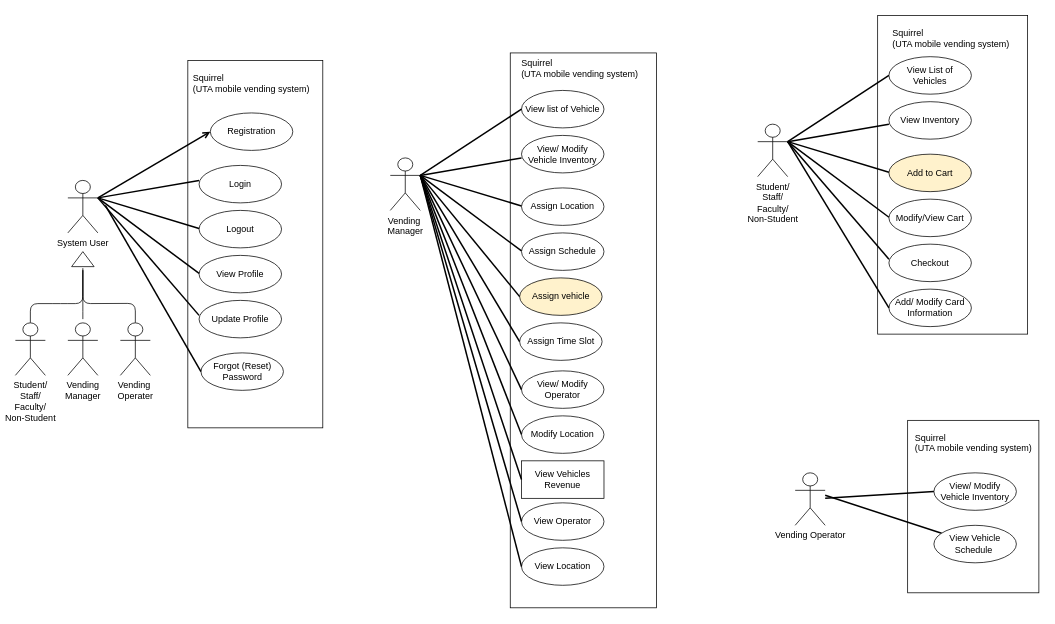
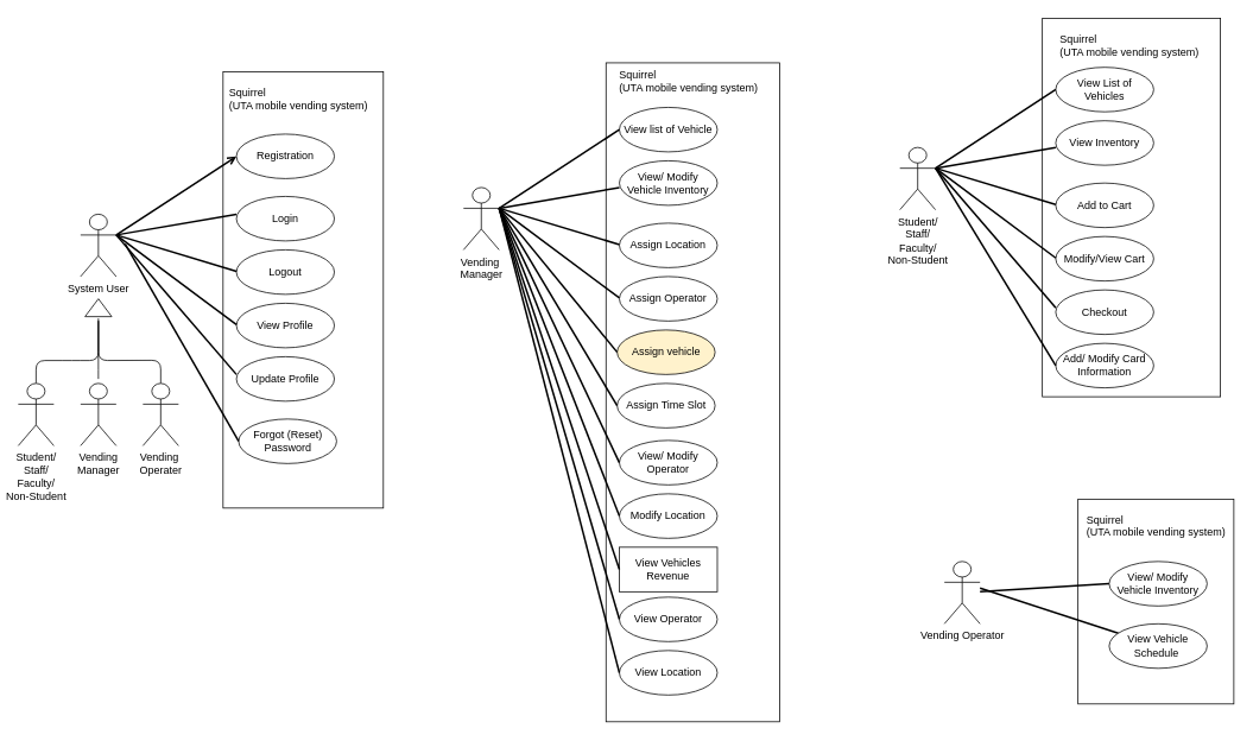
  <mxCell id="0" />
  <mxCell id="1" parent="0" />
  <mxCell id="2" value="" style="html=1;" parent="1" vertex="1"><mxGeometry x="250" y="80" width="180" height="490" as="geometry" /></mxCell>
- <mxCell id="3" value="Registration" style="ellipse;whiteSpace=wrap;html=1;" parent="1" vertex="1"><mxGeometry x="280" y="150" width="110" height="50" as="geometry" /></mxCell>
+ <mxCell id="3" value="Registration" style="ellipse;whiteSpace=wrap;html=1;" parent="1" vertex="1"><mxGeometry x="265" y="150" width="110" height="50" as="geometry" /></mxCell>
  <mxCell id="4" value="Update Profile" style="ellipse;whiteSpace=wrap;html=1;" parent="1" vertex="1"><mxGeometry x="265" y="400" width="110" height="50" as="geometry" /></mxCell>
  <mxCell id="5" value="Login" style="ellipse;whiteSpace=wrap;html=1;" parent="1" vertex="1"><mxGeometry x="265" y="220" width="110" height="50" as="geometry" /></mxCell>
  <mxCell id="6" value="Logout" style="ellipse;whiteSpace=wrap;html=1;" parent="1" vertex="1"><mxGeometry x="265" y="280" width="110" height="50" as="geometry" /></mxCell>
  <mxCell id="7" value="View Profile" style="ellipse;whiteSpace=wrap;html=1;" parent="1" vertex="1"><mxGeometry x="265" y="340" width="110" height="50" as="geometry" /></mxCell>
  <mxCell id="8" value="System User" style="shape=umlActor;verticalLabelPosition=bottom;labelBackgroundColor=#ffffff;verticalAlign=top;html=1;" parent="1" vertex="1"><mxGeometry x="90" y="240" width="40" height="70" as="geometry" /></mxCell>
  <mxCell id="9" value="" style="endArrow=open;html=1;strokeWidth=2;exitX=1;exitY=0.333;exitDx=0;exitDy=0;exitPerimeter=0;entryX=0;entryY=0.5;entryDx=0;entryDy=0;" parent="1" source="8" target="3" edge="1"><mxGeometry width="50" height="50" relative="1" as="geometry"><mxPoint x="150" y="320" as="sourcePoint" /><mxPoint x="260" y="177" as="targetPoint" /></mxGeometry></mxCell>
  <mxCell id="10" value="" style="endArrow=none;html=1;strokeWidth=2;entryX=-0.017;entryY=0.117;entryDx=0;entryDy=0;entryPerimeter=0;exitX=1;exitY=0.333;exitDx=0;exitDy=0;exitPerimeter=0;" parent="1" source="8" edge="1"><mxGeometry width="50" height="50" relative="1" as="geometry"><mxPoint x="147.38" y="325.893" as="sourcePoint" /><mxPoint x="265" y="240" as="targetPoint" /></mxGeometry></mxCell>
  <mxCell id="11" value="" style="endArrow=none;html=1;strokeWidth=2;entryX=-0.017;entryY=0.117;entryDx=0;entryDy=0;entryPerimeter=0;exitX=1;exitY=0.333;exitDx=0;exitDy=0;exitPerimeter=0;" parent="1" source="8" edge="1"><mxGeometry width="50" height="50" relative="1" as="geometry"><mxPoint x="130" y="270" as="sourcePoint" /><mxPoint x="265" y="304.11" as="targetPoint" /></mxGeometry></mxCell>
  <mxCell id="12" value="" style="endArrow=none;html=1;strokeWidth=2;entryX=-0.017;entryY=0.117;entryDx=0;entryDy=0;entryPerimeter=0;exitX=1;exitY=0.333;exitDx=0;exitDy=0;exitPerimeter=0;" parent="1" source="8" edge="1"><mxGeometry width="50" height="50" relative="1" as="geometry"><mxPoint x="147.38" y="450.003" as="sourcePoint" /><mxPoint x="265" y="364.11" as="targetPoint" /></mxGeometry></mxCell>
  <mxCell id="13" value="" style="endArrow=none;html=1;strokeWidth=2;entryX=-0.017;entryY=0.117;entryDx=0;entryDy=0;entryPerimeter=0;exitX=1;exitY=0.333;exitDx=0;exitDy=0;exitPerimeter=0;" parent="1" source="8" edge="1"><mxGeometry width="50" height="50" relative="1" as="geometry"><mxPoint x="140" y="260" as="sourcePoint" /><mxPoint x="265" y="420" as="targetPoint" /></mxGeometry></mxCell>
  <mxCell id="14" value="" style="triangle;whiteSpace=wrap;html=1;rotation=-90;" parent="1" vertex="1"><mxGeometry x="100" y="330" width="20" height="30" as="geometry" /></mxCell>
  <mxCell id="15" value="" style="endArrow=none;html=1;entryX=0;entryY=0.5;entryDx=0;entryDy=0;" parent="1" edge="1"><mxGeometry width="50" height="50" relative="1" as="geometry"><mxPoint x="40" y="430" as="sourcePoint" /><mxPoint x="110" y="359.29" as="targetPoint" /><Array as="points"><mxPoint x="40" y="404.29" /><mxPoint x="80" y="404.29" /><mxPoint x="110" y="404.29" /></Array></mxGeometry></mxCell>
  <mxCell id="16" value="" style="endArrow=none;html=1;" parent="1" edge="1"><mxGeometry width="50" height="50" relative="1" as="geometry"><mxPoint x="110" y="425" as="sourcePoint" /><mxPoint x="110" y="360" as="targetPoint" /><Array as="points"><mxPoint x="110" y="405" /></Array></mxGeometry></mxCell>
  <mxCell id="17" value="" style="endArrow=none;html=1;" parent="1" edge="1"><mxGeometry width="50" height="50" relative="1" as="geometry"><mxPoint x="180" y="430" as="sourcePoint" /><mxPoint x="110" y="357" as="targetPoint" /><Array as="points"><mxPoint x="180" y="404" /><mxPoint x="110" y="404.29" /></Array></mxGeometry></mxCell>
  <mxCell id="18" value="Vending&amp;nbsp;&lt;br&gt;Operater" style="shape=umlActor;verticalLabelPosition=bottom;labelBackgroundColor=#ffffff;verticalAlign=top;html=1;" parent="1" vertex="1"><mxGeometry x="160" y="430" width="40" height="70" as="geometry" /></mxCell>
  <mxCell id="19" value="Vending&lt;br&gt;Manager" style="shape=umlActor;verticalLabelPosition=bottom;labelBackgroundColor=#ffffff;verticalAlign=top;html=1;" parent="1" vertex="1"><mxGeometry x="90" y="430" width="40" height="70" as="geometry" /></mxCell>
  <mxCell id="20" value="Student/&lt;br&gt;Staff/&lt;br&gt;Faculty/&lt;br&gt;Non-Student" style="shape=umlActor;verticalLabelPosition=bottom;labelBackgroundColor=#ffffff;verticalAlign=top;html=1;" parent="1" vertex="1"><mxGeometry x="20" y="430" width="40" height="70" as="geometry" /></mxCell>
  <mxCell id="21" value="" style="html=1;" parent="1" vertex="1"><mxGeometry x="680" y="70" width="195" height="740" as="geometry" /></mxCell>
  <mxCell id="22" value="View list of Vehicle" style="ellipse;whiteSpace=wrap;html=1;" parent="1" vertex="1"><mxGeometry x="695" y="120" width="110" height="50" as="geometry" /></mxCell>
  <mxCell id="23" value="View/ Modify Operator" style="ellipse;whiteSpace=wrap;html=1;" parent="1" vertex="1"><mxGeometry x="695" y="494" width="110" height="50" as="geometry" /></mxCell>
  <mxCell id="24" value="Assign Location" style="ellipse;whiteSpace=wrap;html=1;" parent="1" vertex="1"><mxGeometry x="695" y="250" width="110" height="50" as="geometry" /></mxCell>
- <mxCell id="25" value="Assign Schedule" style="ellipse;whiteSpace=wrap;html=1;" parent="1" vertex="1"><mxGeometry x="695" y="310" width="110" height="50" as="geometry" /></mxCell>
+ <mxCell id="25" value="Assign Operator" style="ellipse;whiteSpace=wrap;html=1;" parent="1" vertex="1"><mxGeometry x="695" y="310" width="110" height="50" as="geometry" /></mxCell>
  <mxCell id="26" value="Vending&amp;nbsp;&lt;br&gt;Manager" style="shape=umlActor;verticalLabelPosition=bottom;labelBackgroundColor=#ffffff;verticalAlign=top;html=1;" parent="1" vertex="1"><mxGeometry x="520" y="210" width="40" height="70" as="geometry" /></mxCell>
  <mxCell id="27" value="" style="endArrow=none;html=1;strokeWidth=2;exitX=1;exitY=0.333;exitDx=0;exitDy=0;exitPerimeter=0;entryX=0;entryY=0.5;entryDx=0;entryDy=0;" parent="1" source="26" target="22" edge="1"><mxGeometry width="50" height="50" relative="1" as="geometry"><mxPoint x="580" y="290" as="sourcePoint" /><mxPoint x="690" y="147" as="targetPoint" /></mxGeometry></mxCell>
  <mxCell id="28" value="" style="endArrow=none;html=1;strokeWidth=2;entryX=-0.017;entryY=0.117;entryDx=0;entryDy=0;entryPerimeter=0;exitX=1;exitY=0.333;exitDx=0;exitDy=0;exitPerimeter=0;" parent="1" source="26" edge="1"><mxGeometry width="50" height="50" relative="1" as="geometry"><mxPoint x="577.38" y="295.893" as="sourcePoint" /><mxPoint x="695" y="210" as="targetPoint" /></mxGeometry></mxCell>
  <mxCell id="29" value="" style="endArrow=none;html=1;strokeWidth=2;entryX=-0.017;entryY=0.117;entryDx=0;entryDy=0;entryPerimeter=0;exitX=1;exitY=0.333;exitDx=0;exitDy=0;exitPerimeter=0;" parent="1" source="26" edge="1"><mxGeometry width="50" height="50" relative="1" as="geometry"><mxPoint x="560" y="240" as="sourcePoint" /><mxPoint x="695" y="274.11" as="targetPoint" /></mxGeometry></mxCell>
  <mxCell id="30" value="" style="endArrow=none;html=1;strokeWidth=2;entryX=-0.017;entryY=0.117;entryDx=0;entryDy=0;entryPerimeter=0;exitX=1;exitY=0.333;exitDx=0;exitDy=0;exitPerimeter=0;" parent="1" source="26" edge="1"><mxGeometry width="50" height="50" relative="1" as="geometry"><mxPoint x="577.38" y="420.003" as="sourcePoint" /><mxPoint x="695" y="334.11" as="targetPoint" /></mxGeometry></mxCell>
  <mxCell id="31" value="" style="endArrow=none;html=1;strokeWidth=2;entryX=0;entryY=0.5;entryDx=0;entryDy=0;exitX=1;exitY=0.333;exitDx=0;exitDy=0;exitPerimeter=0;" parent="1" source="26" edge="1" target="23"><mxGeometry width="50" height="50" relative="1" as="geometry"><mxPoint x="570" y="230" as="sourcePoint" /><mxPoint x="695" y="390" as="targetPoint" /></mxGeometry></mxCell>
  <mxCell id="32" value="Modify Location" style="ellipse;whiteSpace=wrap;html=1;" parent="1" vertex="1"><mxGeometry x="695" y="554" width="110" height="50" as="geometry" /></mxCell>
  <mxCell id="33" value="View/ Modify Vehicle Inventory" style="ellipse;whiteSpace=wrap;html=1;" parent="1" vertex="1"><mxGeometry x="695" y="180" width="110" height="50" as="geometry" /></mxCell>
  <mxCell id="34" value="" style="endArrow=none;html=1;strokeWidth=2;entryX=0;entryY=0.5;entryDx=0;entryDy=0;exitX=1;exitY=0.333;exitDx=0;exitDy=0;exitPerimeter=0;" parent="1" source="26" target="32" edge="1"><mxGeometry width="50" height="50" relative="1" as="geometry"><mxPoint x="545" y="300.003" as="sourcePoint" /><mxPoint x="680" y="456.67" as="targetPoint" /></mxGeometry></mxCell>
  <mxCell id="35" value="" style="html=1;" parent="1" vertex="1"><mxGeometry x="1170" y="20" width="200" height="425" as="geometry" /></mxCell>
  <mxCell id="36" value="View List of Vehicles" style="ellipse;whiteSpace=wrap;html=1;" parent="1" vertex="1"><mxGeometry x="1185" y="75" width="110" height="50" as="geometry" /></mxCell>
  <mxCell id="37" value="Checkout" style="ellipse;whiteSpace=wrap;html=1;" parent="1" vertex="1"><mxGeometry x="1185" y="325" width="110" height="50" as="geometry" /></mxCell>
- <mxCell id="38" value="Add to Cart" style="ellipse;whiteSpace=wrap;html=1;fillColor=#fff2cc;" parent="1" vertex="1"><mxGeometry x="1185" y="205" width="110" height="50" as="geometry" /></mxCell>
+ <mxCell id="38" value="Add to Cart" style="ellipse;whiteSpace=wrap;html=1;" parent="1" vertex="1"><mxGeometry x="1185" y="205" width="110" height="50" as="geometry" /></mxCell>
  <mxCell id="39" value="Modify/View Cart" style="ellipse;whiteSpace=wrap;html=1;" parent="1" vertex="1"><mxGeometry x="1185" y="265" width="110" height="50" as="geometry" /></mxCell>
  <mxCell id="40" value="Student/&lt;br&gt;Staff/&lt;br&gt;Faculty/&lt;br&gt;Non-Student" style="shape=umlActor;verticalLabelPosition=bottom;labelBackgroundColor=#ffffff;verticalAlign=top;html=1;" parent="1" vertex="1"><mxGeometry x="1010" y="165" width="40" height="70" as="geometry" /></mxCell>
  <mxCell id="41" value="" style="endArrow=none;html=1;strokeWidth=2;exitX=1;exitY=0.333;exitDx=0;exitDy=0;exitPerimeter=0;entryX=0;entryY=0.5;entryDx=0;entryDy=0;" parent="1" source="40" target="36" edge="1"><mxGeometry width="50" height="50" relative="1" as="geometry"><mxPoint x="1070" y="245" as="sourcePoint" /><mxPoint x="1180" y="102" as="targetPoint" /></mxGeometry></mxCell>
  <mxCell id="42" value="" style="endArrow=none;html=1;strokeWidth=2;entryX=-0.017;entryY=0.117;entryDx=0;entryDy=0;entryPerimeter=0;exitX=1;exitY=0.333;exitDx=0;exitDy=0;exitPerimeter=0;" parent="1" source="40" edge="1"><mxGeometry width="50" height="50" relative="1" as="geometry"><mxPoint x="1067.38" y="250.893" as="sourcePoint" /><mxPoint x="1185" y="165" as="targetPoint" /></mxGeometry></mxCell>
  <mxCell id="43" value="" style="endArrow=none;html=1;strokeWidth=2;entryX=-0.017;entryY=0.117;entryDx=0;entryDy=0;entryPerimeter=0;exitX=1;exitY=0.333;exitDx=0;exitDy=0;exitPerimeter=0;" parent="1" source="40" edge="1"><mxGeometry width="50" height="50" relative="1" as="geometry"><mxPoint x="1050" y="195" as="sourcePoint" /><mxPoint x="1185" y="229.11" as="targetPoint" /></mxGeometry></mxCell>
  <mxCell id="44" value="" style="endArrow=none;html=1;strokeWidth=2;entryX=-0.017;entryY=0.117;entryDx=0;entryDy=0;entryPerimeter=0;exitX=1;exitY=0.333;exitDx=0;exitDy=0;exitPerimeter=0;" parent="1" source="40" edge="1"><mxGeometry width="50" height="50" relative="1" as="geometry"><mxPoint x="1067.38" y="375.003" as="sourcePoint" /><mxPoint x="1185" y="289.11" as="targetPoint" /></mxGeometry></mxCell>
  <mxCell id="45" value="" style="endArrow=none;html=1;strokeWidth=2;entryX=-0.017;entryY=0.117;entryDx=0;entryDy=0;entryPerimeter=0;exitX=1;exitY=0.333;exitDx=0;exitDy=0;exitPerimeter=0;" parent="1" source="40" edge="1"><mxGeometry width="50" height="50" relative="1" as="geometry"><mxPoint x="1060" y="185" as="sourcePoint" /><mxPoint x="1185" y="345" as="targetPoint" /></mxGeometry></mxCell>
  <mxCell id="46" value="Add/ Modify Card Information" style="ellipse;whiteSpace=wrap;html=1;" parent="1" vertex="1"><mxGeometry x="1185" y="385" width="110" height="50" as="geometry" /></mxCell>
  <mxCell id="47" value="View Inventory" style="ellipse;whiteSpace=wrap;html=1;" parent="1" vertex="1"><mxGeometry x="1185" y="135" width="110" height="50" as="geometry" /></mxCell>
  <mxCell id="48" value="" style="endArrow=none;html=1;strokeWidth=2;entryX=0;entryY=0.5;entryDx=0;entryDy=0;exitX=1;exitY=0.333;exitDx=0;exitDy=0;exitPerimeter=0;" parent="1" source="40" target="46" edge="1"><mxGeometry width="50" height="50" relative="1" as="geometry"><mxPoint x="1035" y="255.003" as="sourcePoint" /><mxPoint x="1170" y="411.67" as="targetPoint" /></mxGeometry></mxCell>
  <mxCell id="49" value="" style="html=1;" parent="1" vertex="1"><mxGeometry x="1210" y="560" width="175" height="230" as="geometry" /></mxCell>
  <mxCell id="50" value="" style="rounded=0;orthogonalLoop=1;jettySize=auto;html=1;endArrow=none;endFill=0;strokeWidth=2;" edge="1" parent="1" source="51"><mxGeometry relative="1" as="geometry"><mxPoint x="1100" y="660" as="targetPoint" /></mxGeometry></mxCell>
  <mxCell id="51" value="View Vehicle Schedule&amp;nbsp;" style="ellipse;whiteSpace=wrap;html=1;" parent="1" vertex="1"><mxGeometry x="1245" y="700" width="110" height="50" as="geometry" /></mxCell>
  <mxCell id="52" value="View/ Modify Vehicle Inventory" style="ellipse;whiteSpace=wrap;html=1;" parent="1" vertex="1"><mxGeometry x="1245" y="630" width="110" height="50" as="geometry" /></mxCell>
  <mxCell id="53" value="Vending Operator" style="shape=umlActor;verticalLabelPosition=bottom;labelBackgroundColor=#ffffff;verticalAlign=top;html=1;" parent="1" vertex="1"><mxGeometry x="1060" y="630" width="40" height="70" as="geometry" /></mxCell>
  <mxCell id="54" value="" style="endArrow=none;html=1;strokeWidth=2;exitX=0;exitY=0.5;exitDx=0;exitDy=0;" parent="1" source="52" target="53" edge="1"><mxGeometry width="50" height="50" relative="1" as="geometry"><mxPoint x="1365" y="605" as="sourcePoint" /><mxPoint x="1140" y="653" as="targetPoint" /></mxGeometry></mxCell>
  <mxCell id="55" value="View Vehicles Revenue" style="whiteSpace=wrap;html=1;rounded=0;" parent="1" vertex="1"><mxGeometry x="695" y="614" width="110" height="50" as="geometry" /></mxCell>
  <mxCell id="56" value="" style="endArrow=none;html=1;strokeWidth=2;entryX=0;entryY=0.5;entryDx=0;entryDy=0;exitX=1;exitY=0.333;exitDx=0;exitDy=0;exitPerimeter=0;" parent="1" source="26" target="55" edge="1"><mxGeometry width="50" height="50" relative="1" as="geometry"><mxPoint x="530" y="300.003" as="sourcePoint" /><mxPoint x="665" y="521.67" as="targetPoint" /></mxGeometry></mxCell>
  <mxCell id="57" style="edgeStyle=orthogonalEdgeStyle;rounded=0;orthogonalLoop=1;jettySize=auto;html=1;exitX=0.5;exitY=1;exitDx=0;exitDy=0;startSize=0;endSize=0;strokeWidth=2;" parent="1" source="2" target="2" edge="1"><mxGeometry relative="1" as="geometry" /></mxCell>
  <mxCell id="58" value="Squirrel&lt;br&gt;(UTA mobile vending system)" style="text;html=1;" vertex="1" parent="1"><mxGeometry x="255" y="90" width="165" height="40" as="geometry" /></mxCell>
  <mxCell id="59" value="Squirrel&lt;br&gt;(UTA mobile vending system)" style="text;html=1;" vertex="1" parent="1"><mxGeometry x="1187.5" y="30" width="165" height="40" as="geometry" /></mxCell>
  <mxCell id="60" value="Squirrel&lt;br&gt;(UTA mobile vending system)" style="text;html=1;" vertex="1" parent="1"><mxGeometry x="692.5" y="70" width="165" height="40" as="geometry" /></mxCell>
  <mxCell id="61" value="Squirrel&lt;br&gt;(UTA mobile vending system)" style="text;html=1;" vertex="1" parent="1"><mxGeometry x="1217.5" y="570" width="165" height="40" as="geometry" /></mxCell>
  <mxCell id="62" value="Forgot (Reset) Password" style="ellipse;whiteSpace=wrap;html=1;" vertex="1" parent="1"><mxGeometry x="267.5" y="470" width="110" height="50" as="geometry" /></mxCell>
  <mxCell id="63" value="" style="endArrow=none;html=1;strokeWidth=2;entryX=0;entryY=0.5;entryDx=0;entryDy=0;exitX=1;exitY=0.333;exitDx=0;exitDy=0;exitPerimeter=0;" edge="1" parent="1" target="62"><mxGeometry width="50" height="50" relative="1" as="geometry"><mxPoint x="140" y="273.333" as="sourcePoint" /><mxPoint x="275" y="430" as="targetPoint" /></mxGeometry></mxCell>
  <mxCell id="64" value="Assign vehicle" style="ellipse;whiteSpace=wrap;html=1;fillColor=#fff2cc;" vertex="1" parent="1"><mxGeometry x="692.5" y="370" width="110" height="50" as="geometry" /></mxCell>
  <mxCell id="65" value="" style="endArrow=none;html=1;strokeWidth=2;entryX=0;entryY=0.5;entryDx=0;entryDy=0;exitX=1;exitY=0.333;exitDx=0;exitDy=0;exitPerimeter=0;" edge="1" parent="1" source="26" target="64"><mxGeometry width="50" height="50" relative="1" as="geometry"><mxPoint x="570" y="243.333" as="sourcePoint" /><mxPoint x="705" y="344.11" as="targetPoint" /></mxGeometry></mxCell>
  <mxCell id="66" value="Assign Time Slot" style="ellipse;whiteSpace=wrap;html=1;" vertex="1" parent="1"><mxGeometry x="692.5" y="430" width="110" height="50" as="geometry" /></mxCell>
  <mxCell id="67" value="" style="endArrow=none;html=1;strokeWidth=2;entryX=0;entryY=0.5;entryDx=0;entryDy=0;exitX=1;exitY=0.333;exitDx=0;exitDy=0;exitPerimeter=0;" edge="1" parent="1" source="26" target="66"><mxGeometry width="50" height="50" relative="1" as="geometry"><mxPoint x="580" y="253.333" as="sourcePoint" /><mxPoint x="702.5" y="405" as="targetPoint" /></mxGeometry></mxCell>
  <mxCell id="68" value="View Operator" style="ellipse;whiteSpace=wrap;html=1;" vertex="1" parent="1"><mxGeometry x="695" y="670" width="110" height="50" as="geometry" /></mxCell>
  <mxCell id="69" value="View Location" style="ellipse;whiteSpace=wrap;html=1;" vertex="1" parent="1"><mxGeometry x="695" y="730" width="110" height="50" as="geometry" /></mxCell>
  <mxCell id="70" value="" style="endArrow=none;html=1;strokeWidth=2;entryX=0;entryY=0.5;entryDx=0;entryDy=0;exitX=1;exitY=0.333;exitDx=0;exitDy=0;exitPerimeter=0;" edge="1" parent="1" source="26" target="68"><mxGeometry width="50" height="50" relative="1" as="geometry"><mxPoint x="570" y="243.333" as="sourcePoint" /><mxPoint x="705" y="649" as="targetPoint" /></mxGeometry></mxCell>
  <mxCell id="71" value="" style="endArrow=none;html=1;strokeWidth=2;exitX=1;exitY=0.333;exitDx=0;exitDy=0;exitPerimeter=0;entryX=0;entryY=0.5;entryDx=0;entryDy=0;" edge="1" parent="1" source="26" target="69"><mxGeometry width="50" height="50" relative="1" as="geometry"><mxPoint x="570" y="243.333" as="sourcePoint" /><mxPoint x="705" y="705" as="targetPoint" /></mxGeometry></mxCell>
